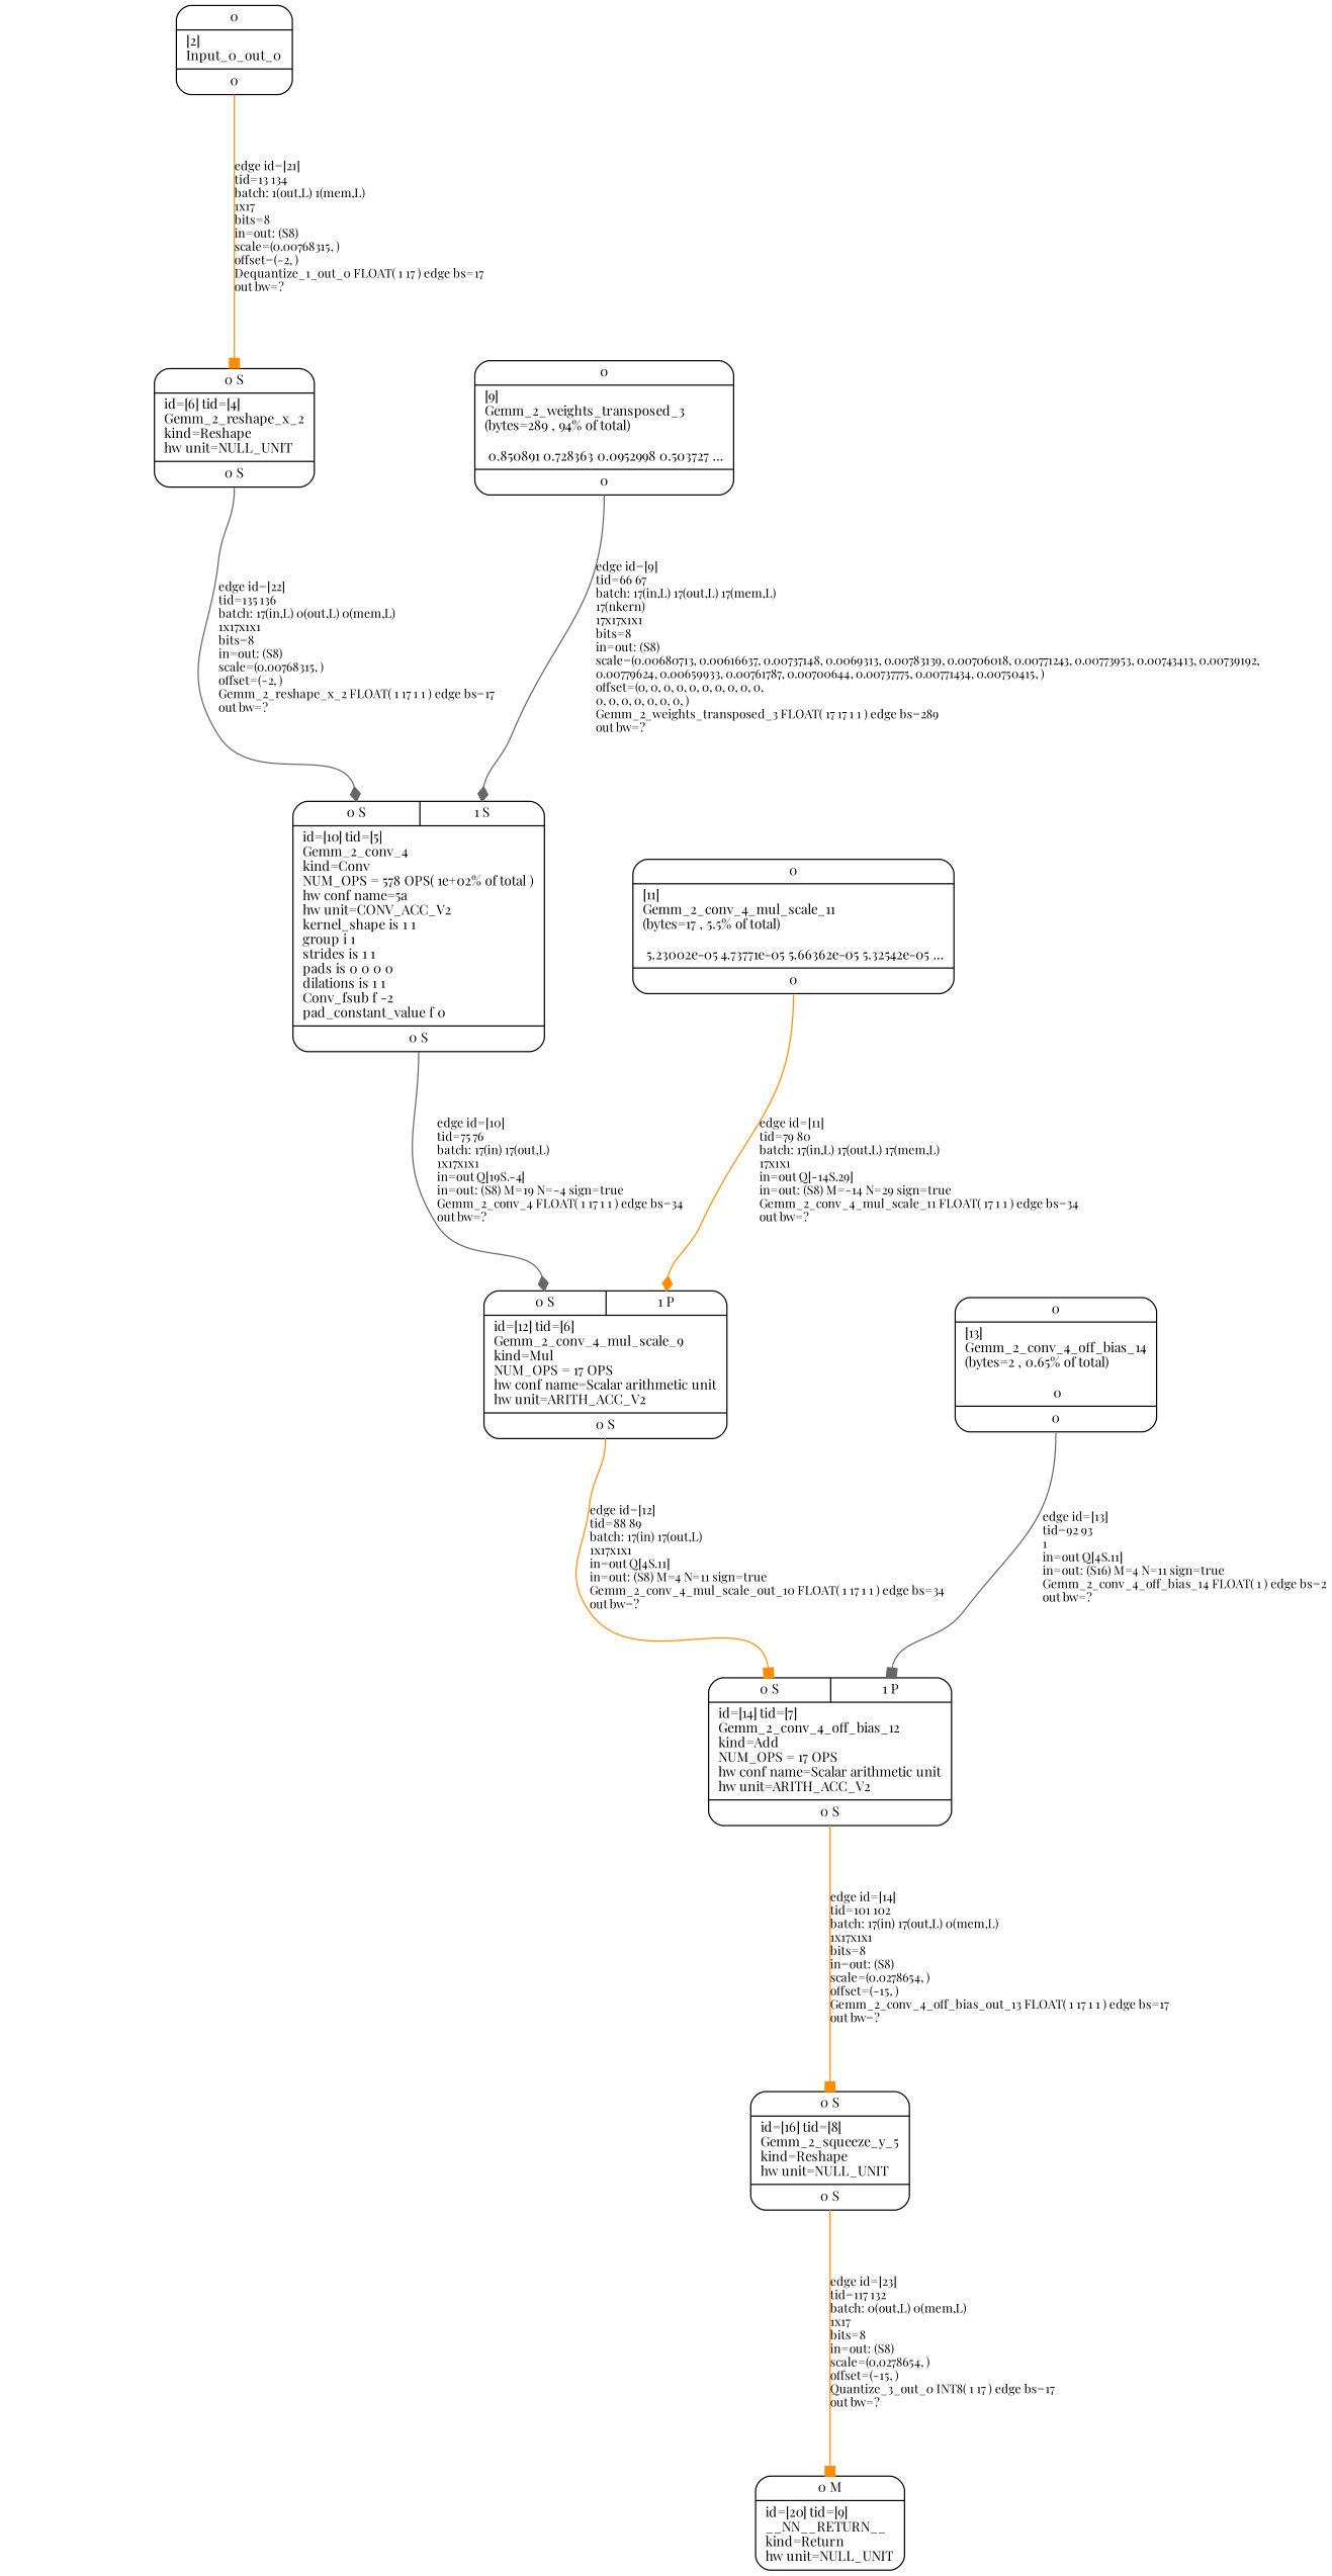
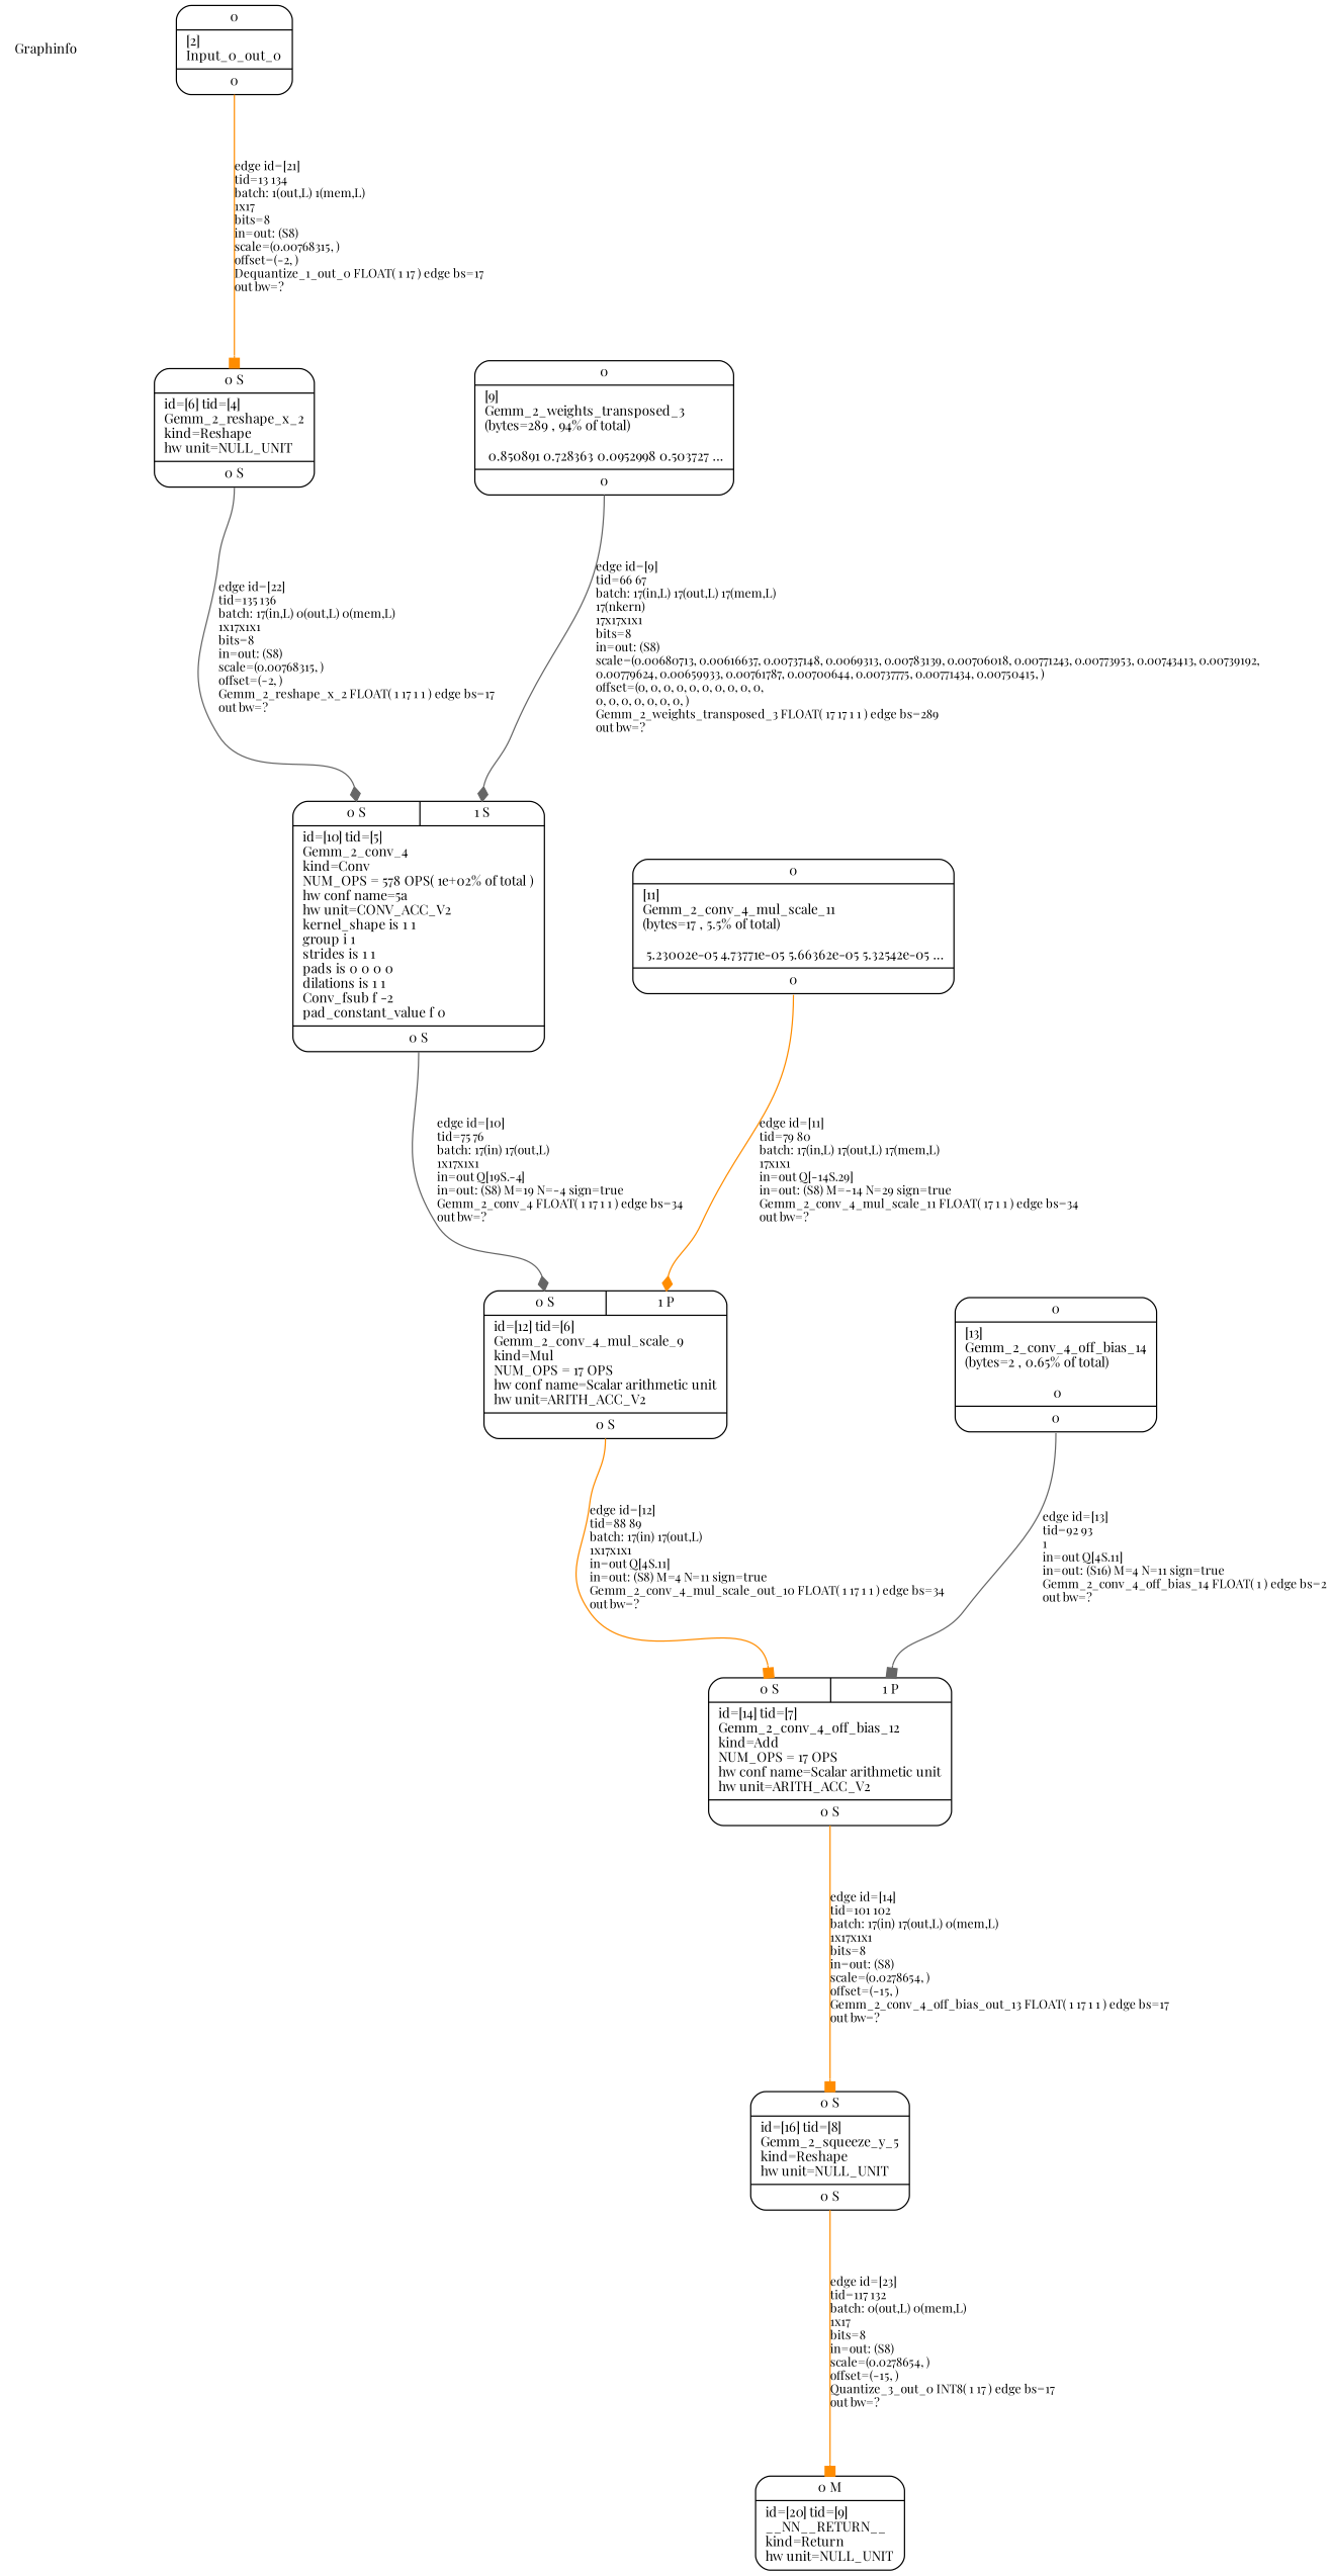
  digraph {
    compound=true
    fontsize=11
    nodesep=1
    rankdir=BU
    ranksep=1.5
    splines=spline
    fontname="Playfair Display"
    node [color=black fontname="Playfair Display" fontsize=11 shape=record style=rounded]
    edge [fontsize=10 headport="i0:n" tailport="o0:s" color=darkorange arrowhead=box fontname="Playfair Display"]
+   Graphinfo [shape=plaintext]
    n2 [label="{ { <i0> 0} |  [13]\lGemm_2_conv_4_off_bias_14\l(bytes=2 , 0.65% of total)\l\l 0 | { <o0> 0} }"]
    n3 [label="{ { < i0>  0 S  | < i1>  1 P } | id=[14] tid=[7]\lGemm_2_conv_4_off_bias_12\lkind=Add\lNUM_OPS = 17 OPS\lhw conf name=Scalar arithmetic unit\lhw unit=ARITH_ACC_V2\l | { < o0>  0 S } }"]
    n4 [label="{ { <i0> 0} |  [2]\lInput_0_out_0 | { <o0> 0} }"]
    n5 [label="{ { < i0>  0 S } | id=[6] tid=[4]\lGemm_2_reshape_x_2\lkind=Reshape\lhw unit=NULL_UNIT\l | { < o0>  0 S } }"]
    n6 [label="{ { <i0> 0} |  [9]\lGemm_2_weights_transposed_3\l(bytes=289 , 94% of total)\l\l 0.850891 0.728363 0.0952998 0.503727 ... | { <o0> 0} }"]
    n7 [label="{ { < i0>  0 S  | < i1>  1 S } | id=[10] tid=[5]\lGemm_2_conv_4\lkind=Conv\lNUM_OPS = 578 OPS( 1e+02% of total )\lhw conf name=5a\lhw unit=CONV_ACC_V2\lkernel_shape is 1 1\lgroup i 1\lstrides is 1 1\lpads is 0 0 0 0\ldilations is 1 1\lConv_fsub f -2\lpad_constant_value f 0\l | { < o0>  0 S } }"]
    n8 [label="{ { <i0> 0} |  [11]\lGemm_2_conv_4_mul_scale_11\l(bytes=17 , 5.5% of total)\l\l 5.23002e-05 4.73771e-05 5.66362e-05 5.32542e-05 ... | { <o0> 0} }"]
    n9 [label="{ { < i0>  0 S  | < i1>  1 P } | id=[12] tid=[6]\lGemm_2_conv_4_mul_scale_9\lkind=Mul\lNUM_OPS = 17 OPS\lhw conf name=Scalar arithmetic unit\lhw unit=ARITH_ACC_V2\l | { < o0>  0 S } }"]
    n10 [label="{ { < i0>  0 S } | id=[16] tid=[8]\lGemm_2_squeeze_y_5\lkind=Reshape\lhw unit=NULL_UNIT\l | { < o0>  0 S } }"]
    n11 [label="{ { < i0>  0 M } | id=[20] tid=[9]\l__NN__RETURN__\lkind=Return\lhw unit=NULL_UNIT\l}"]
    n2 -> n3 [headport="i1:n" label="edge id=[13]\ltid=92 93\l1\lin=out Q[4S.11]\lin=out: (S16) M=4 N=11 sign=true\lGemm_2_conv_4_off_bias_14 FLOAT( 1 ) edge bs=2\lout bw=?\l" color=gray40]
    n3 -> n10 [label="edge id=[14]\ltid=101 102\lbatch: 17(in) 17(out,L) 0(mem,L) \l1x17x1x1\lbits=8\lin=out: (S8)\lscale=(0.0278654, )\loffset=(-15, )\lGemm_2_conv_4_off_bias_out_13 FLOAT( 1 17 1 1 ) edge bs=17\lout bw=?\l"]
    n4 -> n5 [label="edge id=[21]\ltid=13 134\lbatch: 1(out,L) 1(mem,L) \l1x17\lbits=8\lin=out: (S8)\lscale=(0.00768315, )\loffset=(-2, )\lDequantize_1_out_0 FLOAT( 1 17 ) edge bs=17\lout bw=?\l"]
    n5 -> n7 [label="edge id=[22]\ltid=135 136\lbatch: 17(in,L) 0(out,L) 0(mem,L) \l1x17x1x1\lbits=8\lin=out: (S8)\lscale=(0.00768315, )\loffset=(-2, )\lGemm_2_reshape_x_2 FLOAT( 1 17 1 1 ) edge bs=17\lout bw=?\l" color=gray40 arrowhead=diamond]
    n6 -> n7 [headport="i1:n" label="edge id=[9]\ltid=66 67\lbatch: 17(in,L) 17(out,L) 17(mem,L) \l17(nkern) \l17x17x1x1\lbits=8\lin=out: (S8)\lscale=(0.00680713, 0.00616637, 0.00737148, 0.0069313, 0.00783139, 0.00706018, 0.00771243, 0.00773953, 0.00743413, 0.00739192, \l0.00779624, 0.00659933, 0.00761787, 0.00700644, 0.00737775, 0.00771434, 0.00750415, )\loffset=(0, 0, 0, 0, 0, 0, 0, 0, 0, 0, \l0, 0, 0, 0, 0, 0, 0, )\lGemm_2_weights_transposed_3 FLOAT( 17 17 1 1 ) edge bs=289\lout bw=?\l" color=gray40 arrowhead=diamond]
    n7 -> n9 [label="edge id=[10]\ltid=75 76\lbatch: 17(in) 17(out,L) \l1x17x1x1\lin=out Q[19S.-4]\lin=out: (S8) M=19 N=-4 sign=true\lGemm_2_conv_4 FLOAT( 1 17 1 1 ) edge bs=34\lout bw=?\l" color=gray40 arrowhead=diamond]
    n8 -> n9 [headport="i1:n" label="edge id=[11]\ltid=79 80\lbatch: 17(in,L) 17(out,L) 17(mem,L) \l17x1x1\lin=out Q[-14S.29]\lin=out: (S8) M=-14 N=29 sign=true\lGemm_2_conv_4_mul_scale_11 FLOAT( 17 1 1 ) edge bs=34\lout bw=?\l" arrowhead=diamond]
    n9 -> n3 [label="edge id=[12]\ltid=88 89\lbatch: 17(in) 17(out,L) \l1x17x1x1\lin=out Q[4S.11]\lin=out: (S8) M=4 N=11 sign=true\lGemm_2_conv_4_mul_scale_out_10 FLOAT( 1 17 1 1 ) edge bs=34\lout bw=?\l"]
    n10 -> n11 [label="edge id=[23]\ltid=117 132\lbatch: 0(out,L) 0(mem,L) \l1x17\lbits=8\lin=out: (S8)\lscale=(0.0278654, )\loffset=(-15, )\lQuantize_3_out_0 INT8( 1 17 ) edge bs=17\lout bw=?\l"]
  }
